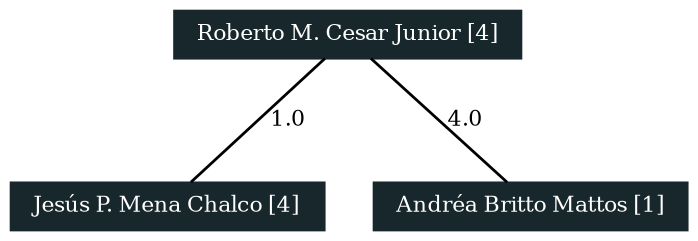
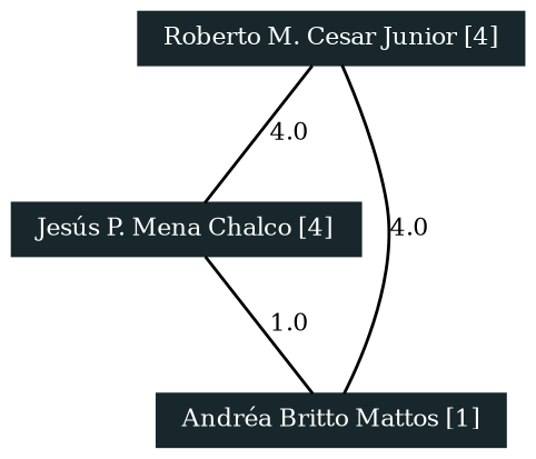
  strict graph {
    node [color="#17272B" fontcolor="#FFFFFF" fontsize=8 shape=rectangle style=filled]
    edge [fontsize=8]
    n1 [height=0.23611 label="Roberto M. Cesar Junior [4]" width=1.5]
    n2 [height=0.23611 label="Jesús P. Mena Chalco [4]" width=1.375]
    n3 [height=0.23611 label="Andréa Britto Mattos [1]" width=1.3611]
-   n1 -- n2 [label=1.0]
+   n1 -- n2 [label=4.0]
    n1 -- n3 [label=4.0]
+   n2 -- n3 [label=1.0]
  }
